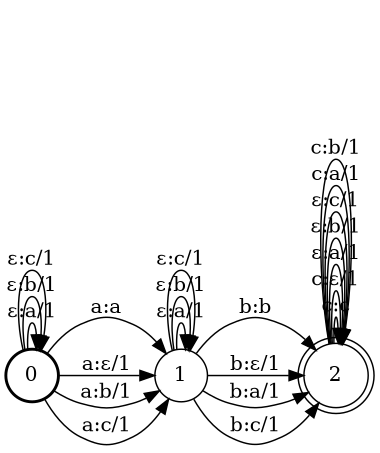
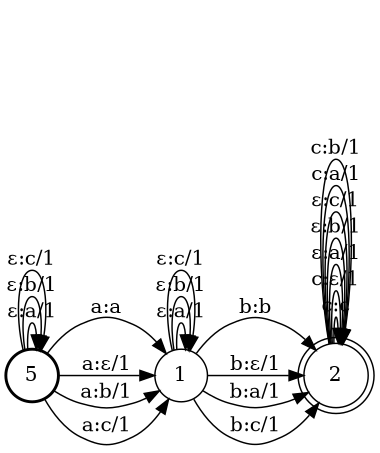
  digraph {
    nodesep=0.25
    rankdir=LR
    ranksep=0.4
    node [fontsize=14 shape=circle style=solid]
    edge [fontsize=14]
-   n1 [label=0 style=bold]
+   n1 [label=5 style=bold]
    n2 [label=1]
    n3 [label=2 shape=doublecircle]
    n1 -> n1 [label="&#949;:a/1"]
    n1 -> n1 [label="&#949;:b/1"]
    n1 -> n1 [label="&#949;:c/1"]
    n1 -> n2 [label="a:a"]
    n1 -> n2 [label="a:&#949;/1"]
    n1 -> n2 [label="a:b/1"]
    n1 -> n2 [label="a:c/1"]
    n2 -> n2 [label="&#949;:a/1"]
    n2 -> n2 [label="&#949;:b/1"]
    n2 -> n2 [label="&#949;:c/1"]
    n2 -> n3 [label="b:b"]
    n2 -> n3 [label="b:&#949;/1"]
    n2 -> n3 [label="b:a/1"]
    n2 -> n3 [label="b:c/1"]
    n3 -> n3 [label="c:c"]
    n3 -> n3 [label="c:&#949;/1"]
    n3 -> n3 [label="&#949;:a/1"]
    n3 -> n3 [label="&#949;:b/1"]
    n3 -> n3 [label="&#949;:c/1"]
    n3 -> n3 [label="c:a/1"]
    n3 -> n3 [label="c:b/1"]
  }
